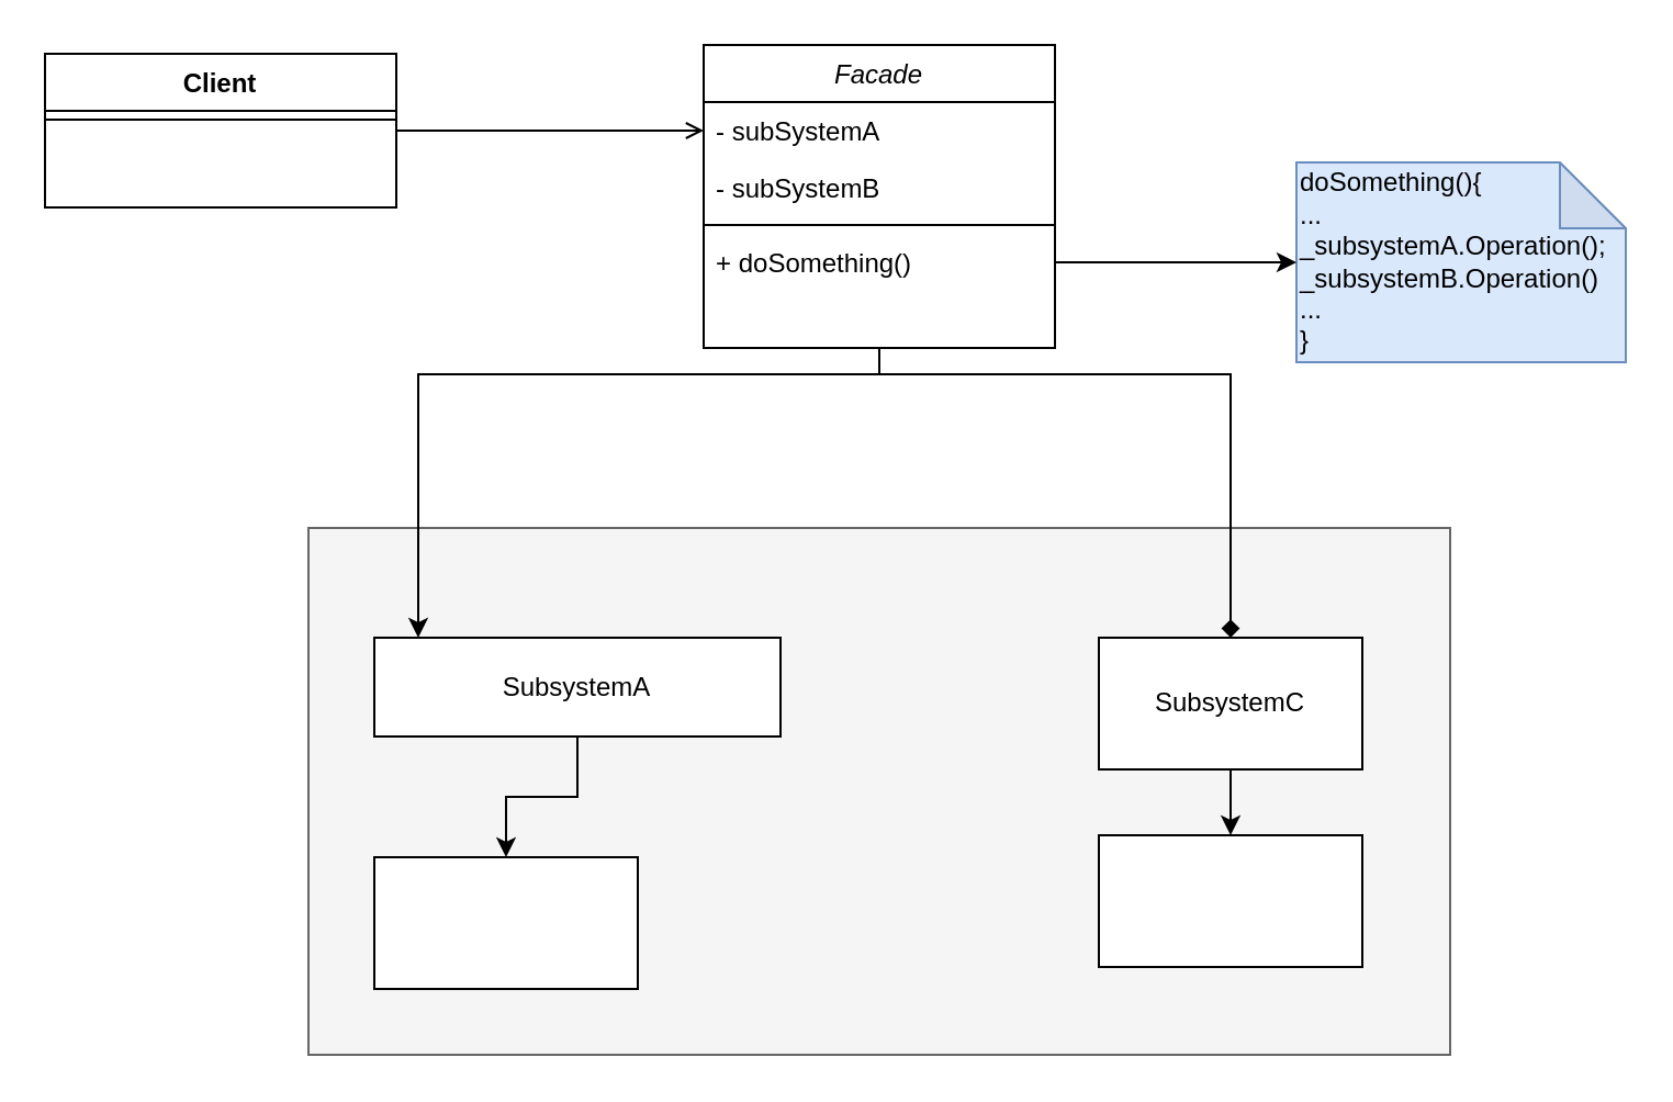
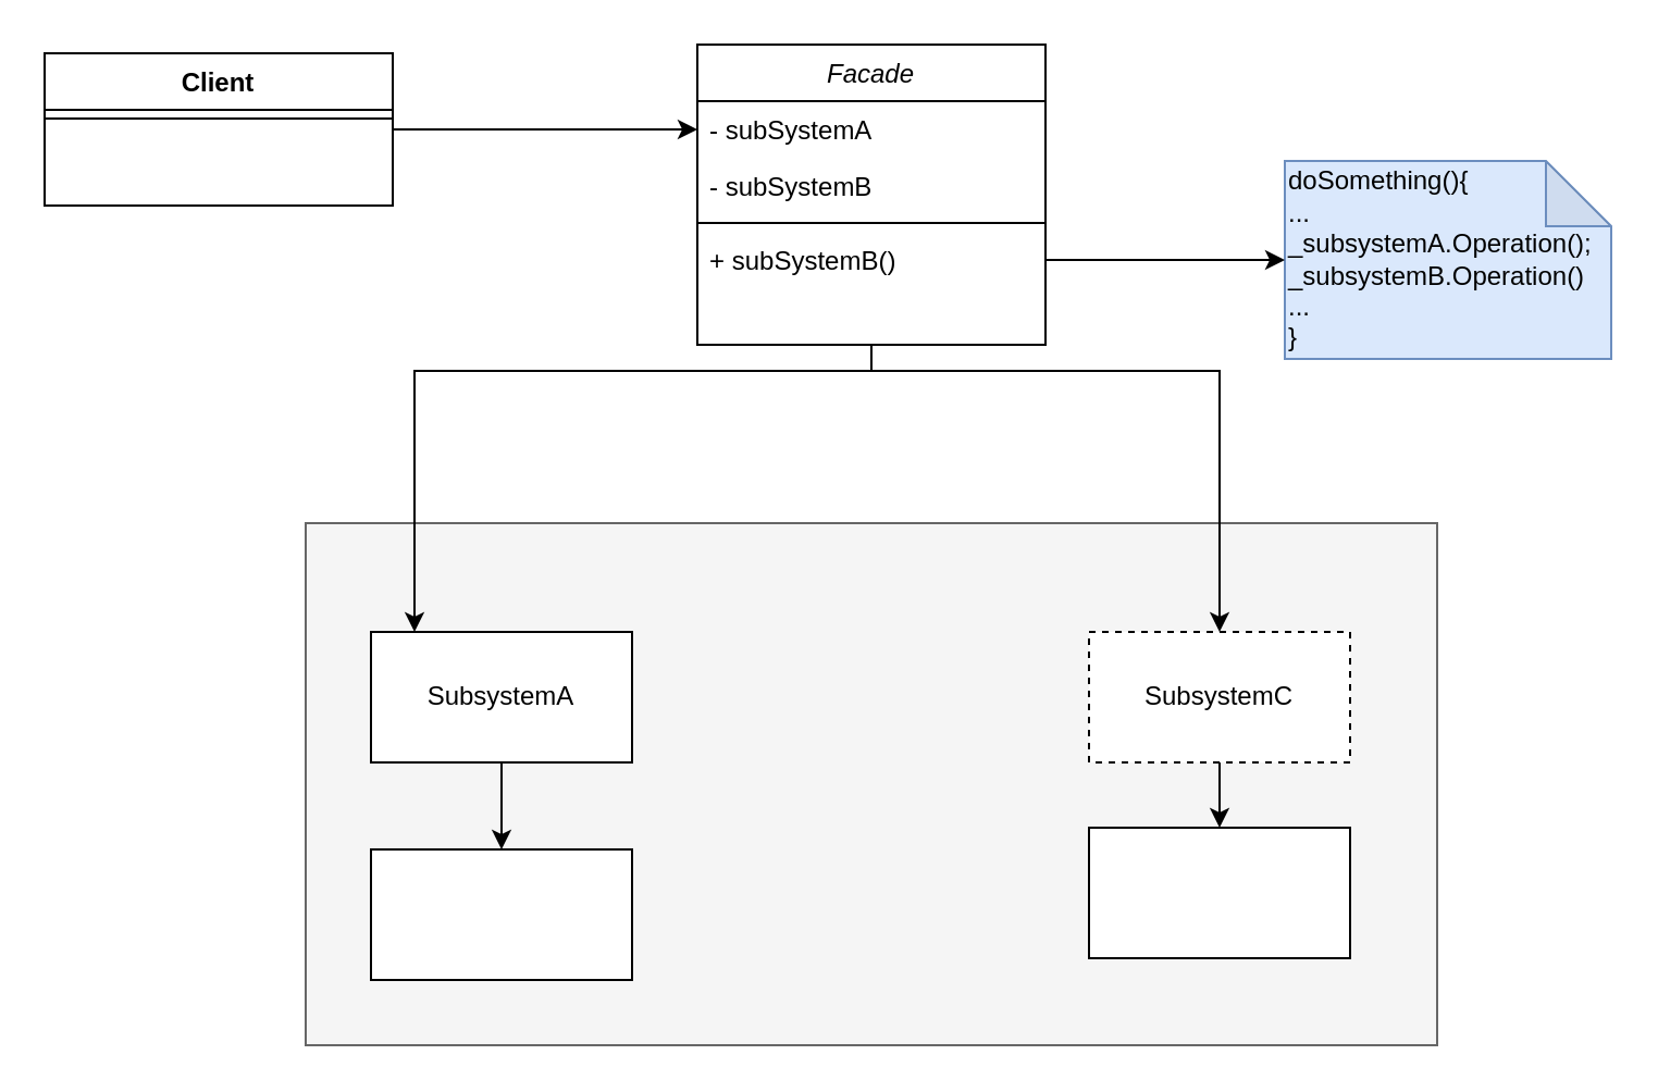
  <mxCell id="0" />
  <mxCell id="1" parent="0" />
- <mxCell id="2" style="edgeStyle=orthogonalEdgeStyle;rounded=0;orthogonalLoop=1;jettySize=auto;html=1;entryX=0;entryY=0.5;entryDx=0;entryDy=0;endArrow=open;" edge="1" parent="1" source="17" target="13"><mxGeometry relative="1" as="geometry" /></mxCell>
+ <mxCell id="2" style="edgeStyle=orthogonalEdgeStyle;rounded=0;orthogonalLoop=1;jettySize=auto;html=1;entryX=0;entryY=0.5;entryDx=0;entryDy=0;" edge="1" parent="1" source="17" target="13"><mxGeometry relative="1" as="geometry" /></mxCell>
  <mxCell id="3" value="" style="rounded=0;whiteSpace=wrap;html=1;fillColor=#f5f5f5;strokeColor=#666666;fontColor=#333333;" vertex="1" parent="1"><mxGeometry x="140" y="240" width="520" height="240" as="geometry" /></mxCell>
  <mxCell id="4" style="edgeStyle=orthogonalEdgeStyle;rounded=0;orthogonalLoop=1;jettySize=auto;html=1;entryX=0.5;entryY=0;entryDx=0;entryDy=0;" edge="1" parent="1" source="5" target="8"><mxGeometry relative="1" as="geometry" /></mxCell>
- <mxCell id="5" value="SubsystemA" style="rounded=0;whiteSpace=wrap;html=1;" vertex="1" parent="1"><mxGeometry x="170" y="290" width="185" height="45" as="geometry" /></mxCell>
+ <mxCell id="5" value="SubsystemA" style="rounded=0;whiteSpace=wrap;html=1;" vertex="1" parent="1"><mxGeometry x="170" y="290" width="120" height="60" as="geometry" /></mxCell>
  <mxCell id="6" style="edgeStyle=orthogonalEdgeStyle;rounded=0;orthogonalLoop=1;jettySize=auto;html=1;entryX=0.5;entryY=0;entryDx=0;entryDy=0;" edge="1" parent="1" source="7" target="9"><mxGeometry relative="1" as="geometry" /></mxCell>
- <mxCell id="7" value="SubsystemC" style="rounded=0;whiteSpace=wrap;html=1;" vertex="1" parent="1"><mxGeometry x="500" y="290" width="120" height="60" as="geometry" /></mxCell>
+ <mxCell id="7" value="SubsystemC" style="rounded=0;whiteSpace=wrap;html=1;dashed=1;" vertex="1" parent="1"><mxGeometry x="500" y="290" width="120" height="60" as="geometry" /></mxCell>
  <mxCell id="8" value="" style="rounded=0;whiteSpace=wrap;html=1;" vertex="1" parent="1"><mxGeometry x="170" y="390" width="120" height="60" as="geometry" /></mxCell>
  <mxCell id="9" value="" style="rounded=0;whiteSpace=wrap;html=1;" vertex="1" parent="1"><mxGeometry x="500" y="380" width="120" height="60" as="geometry" /></mxCell>
  <mxCell id="10" value="doSomething(){&lt;br&gt;...&lt;br&gt;_subsystemA.Operation();&lt;br&gt;_subsystemB.Operation()&lt;br&gt;...&lt;br&gt;}" style="shape=note;whiteSpace=wrap;html=1;backgroundOutline=1;darkOpacity=0.05;align=left;fillColor=#dae8fc;strokeColor=#6c8ebf;" vertex="1" parent="1"><mxGeometry x="590" y="73.5" width="150" height="91" as="geometry" /></mxCell>
  <mxCell id="11" style="edgeStyle=orthogonalEdgeStyle;rounded=0;orthogonalLoop=1;jettySize=auto;html=1;" edge="1" parent="1" source="16" target="10"><mxGeometry relative="1" as="geometry" /></mxCell>
  <mxCell id="12" value="Facade" style="swimlane;fontStyle=2;align=center;verticalAlign=top;childLayout=stackLayout;horizontal=1;startSize=26;horizontalStack=0;resizeParent=1;resizeLast=0;collapsible=1;marginBottom=0;rounded=0;shadow=0;strokeWidth=1;" vertex="1" parent="1" treatAsSingle="0"><mxGeometry x="320" y="20" width="160" height="138" as="geometry"><mxRectangle x="230" y="140" width="160" height="26" as="alternateBounds" /></mxGeometry></mxCell>
  <mxCell id="13" value="- subSystemA" style="text;align=left;verticalAlign=top;spacingLeft=4;spacingRight=4;overflow=hidden;rotatable=0;points=[[0,0.5],[1,0.5]];portConstraint=eastwest;" vertex="1" parent="12"><mxGeometry y="26" width="160" height="26" as="geometry" /></mxCell>
  <mxCell id="14" value="- subSystemB" style="text;align=left;verticalAlign=top;spacingLeft=4;spacingRight=4;overflow=hidden;rotatable=0;points=[[0,0.5],[1,0.5]];portConstraint=eastwest;rounded=0;shadow=0;html=0;" vertex="1" parent="12"><mxGeometry y="52" width="160" height="26" as="geometry" /></mxCell>
  <mxCell id="15" value="" style="line;html=1;strokeWidth=1;align=left;verticalAlign=middle;spacingTop=-1;spacingLeft=3;spacingRight=3;rotatable=0;labelPosition=right;points=[];portConstraint=eastwest;" vertex="1" parent="12"><mxGeometry y="78" width="160" height="8" as="geometry" /></mxCell>
- <mxCell id="16" value="+ doSomething()" style="text;align=left;verticalAlign=top;spacingLeft=4;spacingRight=4;overflow=hidden;rotatable=0;points=[[0,0.5],[1,0.5]];portConstraint=eastwest;" vertex="1" parent="12"><mxGeometry y="86" width="160" height="26" as="geometry" /></mxCell>
+ <mxCell id="16" value="+ subSystemB()" style="text;align=left;verticalAlign=top;spacingLeft=4;spacingRight=4;overflow=hidden;rotatable=0;points=[[0,0.5],[1,0.5]];portConstraint=eastwest;" vertex="1" parent="12"><mxGeometry y="86" width="160" height="26" as="geometry" /></mxCell>
  <mxCell id="17" value="Client" style="swimlane;fontStyle=1;align=center;verticalAlign=top;childLayout=stackLayout;horizontal=1;startSize=26;horizontalStack=0;resizeParent=1;resizeLast=0;collapsible=1;marginBottom=0;rounded=0;shadow=0;strokeWidth=1;" vertex="1" parent="1" treatAsSingle="0"><mxGeometry x="20" y="24" width="160" height="70" as="geometry"><mxRectangle x="340" y="380" width="170" height="26" as="alternateBounds" /></mxGeometry></mxCell>
  <mxCell id="18" value="" style="line;html=1;strokeWidth=1;align=left;verticalAlign=middle;spacingTop=-1;spacingLeft=3;spacingRight=3;rotatable=0;labelPosition=right;points=[];portConstraint=eastwest;" vertex="1" parent="17"><mxGeometry y="26" width="160" height="8" as="geometry" /></mxCell>
  <mxCell id="19" style="edgeStyle=orthogonalEdgeStyle;rounded=0;orthogonalLoop=1;jettySize=auto;html=1;" edge="1" parent="1" source="12" target="5"><mxGeometry relative="1" as="geometry"><Array as="points"><mxPoint x="400" y="170" /><mxPoint x="190" y="170" /></Array></mxGeometry></mxCell>
- <mxCell id="20" style="edgeStyle=orthogonalEdgeStyle;rounded=0;orthogonalLoop=1;jettySize=auto;html=1;endArrow=diamond;" edge="1" parent="1" source="12" target="7"><mxGeometry relative="1" as="geometry"><Array as="points"><mxPoint x="400" y="170" /><mxPoint x="560" y="170" /></Array></mxGeometry></mxCell>
+ <mxCell id="20" style="edgeStyle=orthogonalEdgeStyle;rounded=0;orthogonalLoop=1;jettySize=auto;html=1;" edge="1" parent="1" source="12" target="7"><mxGeometry relative="1" as="geometry"><Array as="points"><mxPoint x="400" y="170" /><mxPoint x="560" y="170" /></Array></mxGeometry></mxCell>
